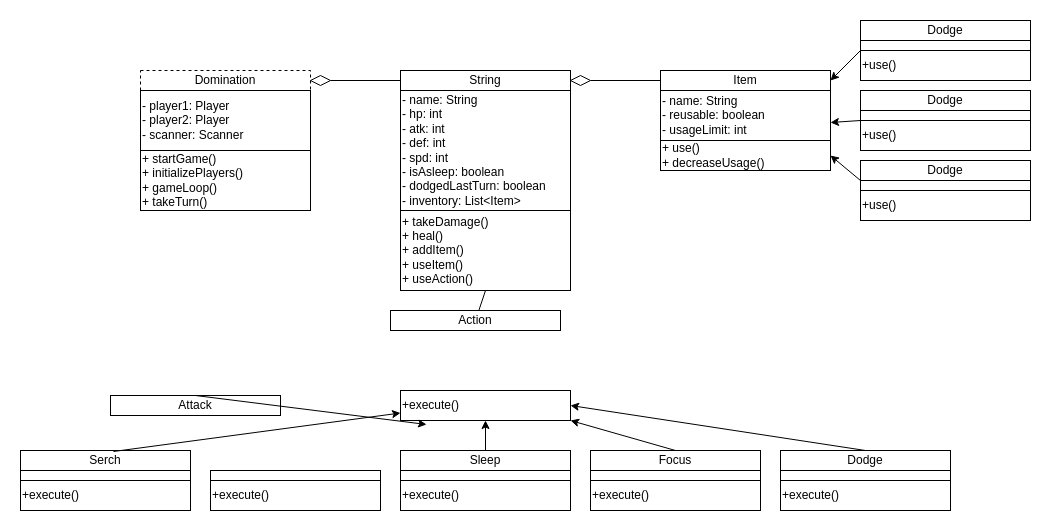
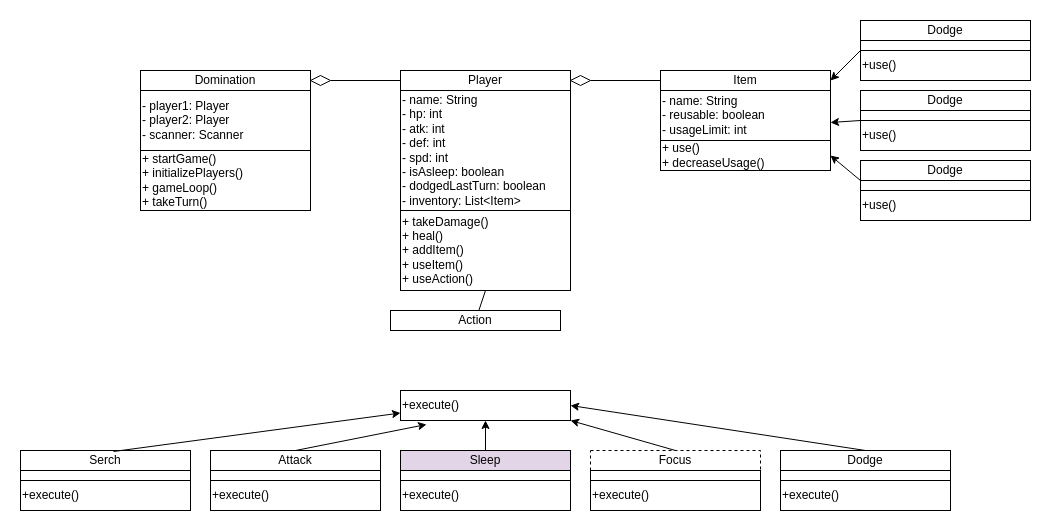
  <mxCell id="0" />
  <mxCell id="1" parent="0" />
- <mxCell id="2" value="Domination" style="rounded=0;whiteSpace=wrap;html=1;dashed=1;" vertex="1" parent="1"><mxGeometry x="140" y="70" width="170" height="20" as="geometry" /></mxCell>
+ <mxCell id="2" value="Domination" style="rounded=0;whiteSpace=wrap;html=1;" vertex="1" parent="1"><mxGeometry x="140" y="70" width="170" height="20" as="geometry" /></mxCell>
  <mxCell id="3" value="&lt;div style=&quot;&quot;&gt;- player1: Player&lt;/div&gt;&lt;div style=&quot;&quot;&gt;- player2: Player&lt;/div&gt;&lt;div style=&quot;&quot;&gt;- scanner: Scanner&lt;/div&gt;" style="rounded=0;whiteSpace=wrap;html=1;align=left;" vertex="1" parent="1"><mxGeometry x="140" y="90" width="170" height="60" as="geometry" /></mxCell>
  <mxCell id="4" value="+ startGame()&amp;nbsp;&amp;nbsp;&lt;div&gt;+ initializePlayers()&amp;nbsp;&lt;/div&gt;&lt;div&gt;+ gameLoop()&amp;nbsp;&amp;nbsp;&lt;/div&gt;&lt;div&gt;+ takeTurn()&amp;nbsp;&lt;/div&gt;" style="rounded=0;whiteSpace=wrap;html=1;align=left;" vertex="1" parent="1"><mxGeometry x="140" y="150" width="170" height="60" as="geometry" /></mxCell>
- <mxCell id="5" value="String" style="rounded=0;whiteSpace=wrap;html=1;" vertex="1" parent="1"><mxGeometry x="400" y="70" width="170" height="20" as="geometry" /></mxCell>
+ <mxCell id="5" value="Player" style="rounded=0;whiteSpace=wrap;html=1;" vertex="1" parent="1"><mxGeometry x="400" y="70" width="170" height="20" as="geometry" /></mxCell>
  <mxCell id="6" value="&lt;div style=&quot;&quot;&gt;- name: String&lt;br&gt;- hp: int&amp;nbsp;&lt;br&gt;- atk: int&amp;nbsp;&lt;br&gt;- def: int&amp;nbsp;&lt;br&gt;- spd: int&amp;nbsp;&lt;br&gt;- isAsleep: boolean&amp;nbsp;&lt;br&gt;- dodgedLastTurn: boolean&amp;nbsp;&lt;br&gt;- inventory: List&amp;lt;Item&amp;gt;&lt;/div&gt;" style="rounded=0;whiteSpace=wrap;html=1;align=left;" vertex="1" parent="1"><mxGeometry x="400" y="90" width="170" height="120" as="geometry" /></mxCell>
  <mxCell id="7" value="+ takeDamage()&amp;nbsp;&amp;nbsp;&lt;div&gt;+ heal()&amp;nbsp;&lt;/div&gt;&lt;div&gt;+ addItem()&amp;nbsp;&lt;/div&gt;&lt;div&gt;+ useItem()&amp;nbsp;&lt;/div&gt;&lt;div&gt;+ useAction()&lt;/div&gt;" style="rounded=0;whiteSpace=wrap;html=1;align=left;" vertex="1" parent="1"><mxGeometry x="400" y="210" width="170" height="80" as="geometry" /></mxCell>
  <mxCell id="8" value="" style="endArrow=none;html=1;rounded=0;entryX=0;entryY=0.5;entryDx=0;entryDy=0;exitX=1;exitY=0.5;exitDx=0;exitDy=0;" edge="1" parent="1" source="13" target="5"><mxGeometry width="50" height="50" relative="1" as="geometry"><mxPoint x="310" y="127" as="sourcePoint" /><mxPoint x="390" y="140" as="targetPoint" /></mxGeometry></mxCell>
  <mxCell id="9" value="Item" style="rounded=0;whiteSpace=wrap;html=1;" vertex="1" parent="1"><mxGeometry x="660" y="70" width="170" height="20" as="geometry" /></mxCell>
  <mxCell id="10" value="&lt;div style=&quot;&quot;&gt;- name: String&lt;/div&gt;&lt;div style=&quot;&quot;&gt;- reusable: boolean&lt;/div&gt;&lt;div style=&quot;&quot;&gt;- usageLimit: int&amp;nbsp;&lt;/div&gt;" style="rounded=0;whiteSpace=wrap;html=1;align=left;" vertex="1" parent="1"><mxGeometry x="660" y="90" width="170" height="50" as="geometry" /></mxCell>
  <mxCell id="11" value="+ use()&lt;div&gt;+ decreaseUsage() &amp;nbsp; &amp;nbsp;&lt;/div&gt;" style="rounded=0;whiteSpace=wrap;html=1;align=left;" vertex="1" parent="1"><mxGeometry x="660" y="140" width="170" height="30" as="geometry" /></mxCell>
  <mxCell id="12" value="" style="endArrow=none;html=1;rounded=0;entryX=0;entryY=0.5;entryDx=0;entryDy=0;exitX=1;exitY=0.5;exitDx=0;exitDy=0;" edge="1" parent="1" source="2" target="13"><mxGeometry width="50" height="50" relative="1" as="geometry"><mxPoint x="310" y="80" as="sourcePoint" /><mxPoint x="400" y="80" as="targetPoint" /></mxGeometry></mxCell>
  <mxCell id="13" value="" style="rhombus;whiteSpace=wrap;html=1;" vertex="1" parent="1"><mxGeometry x="310" y="75" width="20" height="10" as="geometry" /></mxCell>
  <mxCell id="14" value="" style="endArrow=none;html=1;rounded=0;entryX=1;entryY=0.5;entryDx=0;entryDy=0;exitX=0;exitY=0.5;exitDx=0;exitDy=0;" edge="1" parent="1" source="16" target="5"><mxGeometry width="50" height="50" relative="1" as="geometry"><mxPoint x="870" y="40" as="sourcePoint" /><mxPoint x="920" y="-10" as="targetPoint" /></mxGeometry></mxCell>
  <mxCell id="15" value="" style="endArrow=none;html=1;rounded=0;entryX=1;entryY=0.5;entryDx=0;entryDy=0;exitX=0;exitY=0.5;exitDx=0;exitDy=0;" edge="1" parent="1" source="9" target="16"><mxGeometry width="50" height="50" relative="1" as="geometry"><mxPoint x="620" y="80" as="sourcePoint" /><mxPoint x="570" y="80" as="targetPoint" /></mxGeometry></mxCell>
  <mxCell id="16" value="" style="rhombus;whiteSpace=wrap;html=1;" vertex="1" parent="1"><mxGeometry x="570" y="75" width="20" height="10" as="geometry" /></mxCell>
  <mxCell id="17" value="Action" style="rounded=0;whiteSpace=wrap;html=1;" vertex="1" parent="1"><mxGeometry x="390" y="310" width="170" height="20" as="geometry" /></mxCell>
  <mxCell id="18" value="+execute()" style="rounded=0;whiteSpace=wrap;html=1;align=left;" vertex="1" parent="1"><mxGeometry x="400" y="390" width="170" height="30" as="geometry" /></mxCell>
  <mxCell id="19" value="" style="endArrow=none;html=1;rounded=0;entryX=0.5;entryY=1;entryDx=0;entryDy=0;" edge="1" parent="1" source="17" target="7"><mxGeometry width="50" height="50" relative="1" as="geometry"><mxPoint x="420" y="360" as="sourcePoint" /><mxPoint x="470" y="310" as="targetPoint" /></mxGeometry></mxCell>
- <mxCell id="20" value="Attack" style="rounded=0;whiteSpace=wrap;html=1;" vertex="1" parent="1"><mxGeometry x="110" y="395" width="170" height="20" as="geometry" /></mxCell>
+ <mxCell id="20" value="Attack" style="rounded=0;whiteSpace=wrap;html=1;" vertex="1" parent="1"><mxGeometry x="210" y="450" width="170" height="20" as="geometry" /></mxCell>
  <mxCell id="21" value="&lt;div style=&quot;&quot;&gt;&lt;br&gt;&lt;/div&gt;" style="rounded=0;whiteSpace=wrap;html=1;align=left;" vertex="1" parent="1"><mxGeometry x="210" y="470" width="170" height="10" as="geometry" /></mxCell>
  <mxCell id="22" value="+execute()" style="rounded=0;whiteSpace=wrap;html=1;align=left;" vertex="1" parent="1"><mxGeometry x="210" y="480" width="170" height="30" as="geometry" /></mxCell>
- <mxCell id="23" value="Sleep" style="rounded=0;whiteSpace=wrap;html=1;" vertex="1" parent="1"><mxGeometry x="400" y="450" width="170" height="20" as="geometry" /></mxCell>
+ <mxCell id="23" value="Sleep" style="rounded=0;whiteSpace=wrap;html=1;fillColor=#e1d5e7;" vertex="1" parent="1"><mxGeometry x="400" y="450" width="170" height="20" as="geometry" /></mxCell>
  <mxCell id="24" value="&lt;div style=&quot;&quot;&gt;&lt;br&gt;&lt;/div&gt;" style="rounded=0;whiteSpace=wrap;html=1;align=left;" vertex="1" parent="1"><mxGeometry x="400" y="470" width="170" height="10" as="geometry" /></mxCell>
  <mxCell id="25" value="+execute()" style="rounded=0;whiteSpace=wrap;html=1;align=left;" vertex="1" parent="1"><mxGeometry x="400" y="480" width="170" height="30" as="geometry" /></mxCell>
- <mxCell id="26" value="Focus" style="rounded=0;whiteSpace=wrap;html=1;" vertex="1" parent="1"><mxGeometry x="590" y="450" width="170" height="20" as="geometry" /></mxCell>
+ <mxCell id="26" value="Focus" style="rounded=0;whiteSpace=wrap;html=1;dashed=1;" vertex="1" parent="1"><mxGeometry x="590" y="450" width="170" height="20" as="geometry" /></mxCell>
  <mxCell id="27" value="&lt;div style=&quot;&quot;&gt;&lt;br&gt;&lt;/div&gt;" style="rounded=0;whiteSpace=wrap;html=1;align=left;" vertex="1" parent="1"><mxGeometry x="590" y="470" width="170" height="10" as="geometry" /></mxCell>
  <mxCell id="28" value="+execute()" style="rounded=0;whiteSpace=wrap;html=1;align=left;" vertex="1" parent="1"><mxGeometry x="590" y="480" width="170" height="30" as="geometry" /></mxCell>
  <mxCell id="29" value="Dodge" style="rounded=0;whiteSpace=wrap;html=1;" vertex="1" parent="1"><mxGeometry x="780" y="450" width="170" height="20" as="geometry" /></mxCell>
  <mxCell id="30" value="&lt;div style=&quot;&quot;&gt;&lt;br&gt;&lt;/div&gt;" style="rounded=0;whiteSpace=wrap;html=1;align=left;" vertex="1" parent="1"><mxGeometry x="780" y="470" width="170" height="10" as="geometry" /></mxCell>
  <mxCell id="31" value="+execute()" style="rounded=0;whiteSpace=wrap;html=1;align=left;" vertex="1" parent="1"><mxGeometry x="780" y="480" width="170" height="30" as="geometry" /></mxCell>
  <mxCell id="32" value="Serch" style="rounded=0;whiteSpace=wrap;html=1;" vertex="1" parent="1"><mxGeometry x="20" y="450" width="170" height="20" as="geometry" /></mxCell>
  <mxCell id="33" value="&lt;div style=&quot;&quot;&gt;&lt;br&gt;&lt;/div&gt;" style="rounded=0;whiteSpace=wrap;html=1;align=left;" vertex="1" parent="1"><mxGeometry x="20" y="470" width="170" height="10" as="geometry" /></mxCell>
  <mxCell id="34" value="+execute()" style="rounded=0;whiteSpace=wrap;html=1;align=left;" vertex="1" parent="1"><mxGeometry x="20" y="480" width="170" height="30" as="geometry" /></mxCell>
  <mxCell id="35" value="" style="endArrow=classic;html=1;rounded=0;exitX=0.547;exitY=0.05;exitDx=0;exitDy=0;exitPerimeter=0;entryX=0;entryY=0.75;entryDx=0;entryDy=0;" edge="1" parent="1" source="32" target="18"><mxGeometry width="50" height="50" relative="1" as="geometry"><mxPoint x="170" y="440" as="sourcePoint" /><mxPoint x="220" y="390" as="targetPoint" /></mxGeometry></mxCell>
  <mxCell id="36" value="" style="endArrow=classic;html=1;rounded=0;exitX=0.5;exitY=0;exitDx=0;exitDy=0;entryX=0.153;entryY=1.133;entryDx=0;entryDy=0;entryPerimeter=0;" edge="1" parent="1" source="20" target="18"><mxGeometry width="50" height="50" relative="1" as="geometry"><mxPoint x="280" y="430" as="sourcePoint" /><mxPoint x="330" y="380" as="targetPoint" /></mxGeometry></mxCell>
  <mxCell id="37" value="" style="endArrow=classic;html=1;rounded=0;entryX=0.5;entryY=1;entryDx=0;entryDy=0;" edge="1" parent="1" source="23" target="18"><mxGeometry width="50" height="50" relative="1" as="geometry"><mxPoint x="440" y="480" as="sourcePoint" /><mxPoint x="490" y="430" as="targetPoint" /></mxGeometry></mxCell>
  <mxCell id="38" value="" style="endArrow=classic;html=1;rounded=0;exitX=0.5;exitY=0;exitDx=0;exitDy=0;entryX=1;entryY=1;entryDx=0;entryDy=0;" edge="1" parent="1" source="26" target="18"><mxGeometry width="50" height="50" relative="1" as="geometry"><mxPoint x="580" y="420" as="sourcePoint" /><mxPoint x="630" y="370" as="targetPoint" /></mxGeometry></mxCell>
  <mxCell id="39" value="" style="endArrow=classic;html=1;rounded=0;exitX=0.5;exitY=0;exitDx=0;exitDy=0;entryX=1;entryY=0.5;entryDx=0;entryDy=0;" edge="1" parent="1" source="29" target="18"><mxGeometry width="50" height="50" relative="1" as="geometry"><mxPoint x="700" y="420" as="sourcePoint" /><mxPoint x="750" y="370" as="targetPoint" /></mxGeometry></mxCell>
  <mxCell id="40" value="Dodge" style="rounded=0;whiteSpace=wrap;html=1;" vertex="1" parent="1"><mxGeometry x="860" y="20" width="170" height="20" as="geometry" /></mxCell>
  <mxCell id="41" value="&lt;div style=&quot;&quot;&gt;&lt;br&gt;&lt;/div&gt;" style="rounded=0;whiteSpace=wrap;html=1;align=left;" vertex="1" parent="1"><mxGeometry x="860" y="40" width="170" height="10" as="geometry" /></mxCell>
  <mxCell id="42" value="+use()" style="rounded=0;whiteSpace=wrap;html=1;align=left;" vertex="1" parent="1"><mxGeometry x="860" y="50" width="170" height="30" as="geometry" /></mxCell>
  <mxCell id="43" value="Dodge" style="rounded=0;whiteSpace=wrap;html=1;" vertex="1" parent="1"><mxGeometry x="860" y="90" width="170" height="20" as="geometry" /></mxCell>
  <mxCell id="44" value="&lt;div style=&quot;&quot;&gt;&lt;br&gt;&lt;/div&gt;" style="rounded=0;whiteSpace=wrap;html=1;align=left;" vertex="1" parent="1"><mxGeometry x="860" y="110" width="170" height="10" as="geometry" /></mxCell>
  <mxCell id="45" value="+use()" style="rounded=0;whiteSpace=wrap;html=1;align=left;" vertex="1" parent="1"><mxGeometry x="860" y="120" width="170" height="30" as="geometry" /></mxCell>
  <mxCell id="46" value="Dodge" style="rounded=0;whiteSpace=wrap;html=1;" vertex="1" parent="1"><mxGeometry x="860" y="160" width="170" height="20" as="geometry" /></mxCell>
  <mxCell id="47" value="&lt;div style=&quot;&quot;&gt;&lt;br&gt;&lt;/div&gt;" style="rounded=0;whiteSpace=wrap;html=1;align=left;" vertex="1" parent="1"><mxGeometry x="860" y="180" width="170" height="10" as="geometry" /></mxCell>
  <mxCell id="48" value="+use()" style="rounded=0;whiteSpace=wrap;html=1;align=left;" vertex="1" parent="1"><mxGeometry x="860" y="190" width="170" height="30" as="geometry" /></mxCell>
  <mxCell id="49" value="" style="endArrow=classic;html=1;rounded=0;exitX=0;exitY=0;exitDx=0;exitDy=0;entryX=1;entryY=0.5;entryDx=0;entryDy=0;" edge="1" parent="1" source="42" target="9"><mxGeometry width="50" height="50" relative="1" as="geometry"><mxPoint x="700" y="80" as="sourcePoint" /><mxPoint x="750" y="30" as="targetPoint" /></mxGeometry></mxCell>
  <mxCell id="50" value="" style="endArrow=classic;html=1;rounded=0;entryX=1;entryY=0.64;entryDx=0;entryDy=0;entryPerimeter=0;exitX=0;exitY=0;exitDx=0;exitDy=0;" edge="1" parent="1" source="45" target="10"><mxGeometry width="50" height="50" relative="1" as="geometry"><mxPoint x="730" y="190" as="sourcePoint" /><mxPoint x="780" y="140" as="targetPoint" /></mxGeometry></mxCell>
  <mxCell id="51" value="" style="endArrow=classic;html=1;rounded=0;entryX=1;entryY=0.5;entryDx=0;entryDy=0;exitX=0;exitY=0;exitDx=0;exitDy=0;" edge="1" parent="1" source="47" target="11"><mxGeometry width="50" height="50" relative="1" as="geometry"><mxPoint x="790" y="280" as="sourcePoint" /><mxPoint x="840" y="230" as="targetPoint" /></mxGeometry></mxCell>
